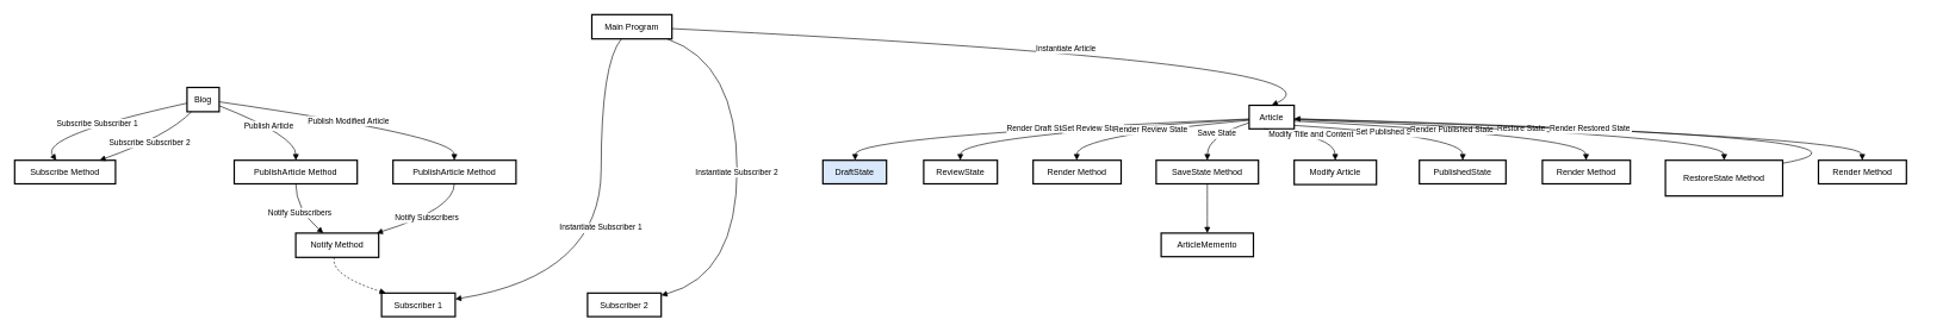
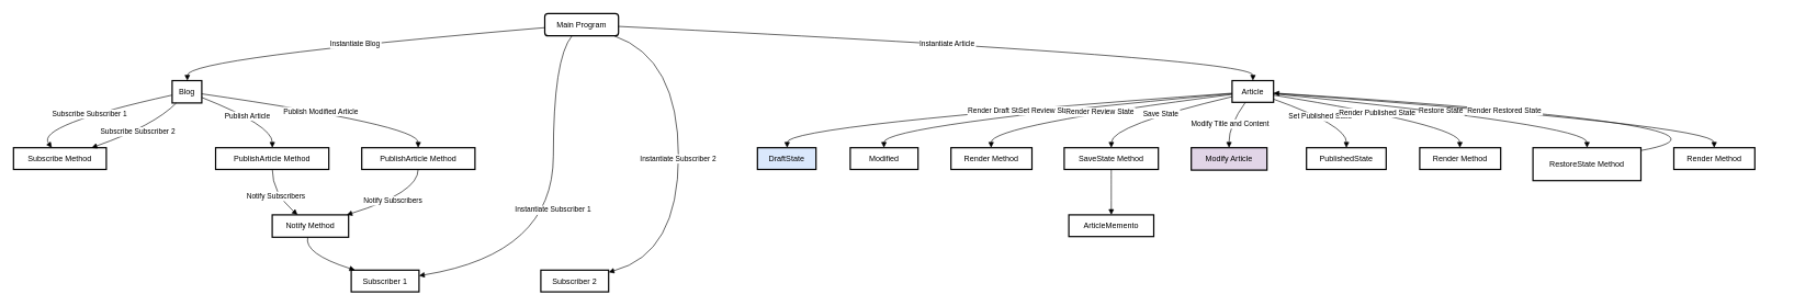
  <mxCell id="0" />
  <mxCell id="1" parent="0" />
- <mxCell id="2" value="Main Program" style="whiteSpace=wrap;strokeWidth=2;" vertex="1" parent="1"><mxGeometry x="827" y="20" width="112" height="34" as="geometry" /></mxCell>
+ <mxCell id="2" value="Main Program" style="whiteSpace=wrap;strokeWidth=2;rounded=1;" vertex="1" parent="1"><mxGeometry x="827" y="20" width="112" height="34" as="geometry" /></mxCell>
  <mxCell id="3" value="Blog" style="whiteSpace=wrap;strokeWidth=2;" vertex="1" parent="1"><mxGeometry x="261" y="122" width="45" height="34" as="geometry" /></mxCell>
  <mxCell id="4" value="Subscriber 1" style="whiteSpace=wrap;strokeWidth=2;" vertex="1" parent="1"><mxGeometry x="533" y="410" width="103" height="33" as="geometry" /></mxCell>
  <mxCell id="5" value="Subscriber 2" style="whiteSpace=wrap;strokeWidth=2;" vertex="1" parent="1"><mxGeometry x="821" y="410" width="103" height="33" as="geometry" /></mxCell>
  <mxCell id="6" value="Subscribe Method" style="whiteSpace=wrap;strokeWidth=2;" vertex="1" parent="1"><mxGeometry x="20" y="224" width="141" height="33" as="geometry" /></mxCell>
- <mxCell id="7" value="Article" style="whiteSpace=wrap;strokeWidth=2;" vertex="1" parent="1"><mxGeometry x="1746" y="147" width="63" height="33" as="geometry" /></mxCell>
+ <mxCell id="7" value="Article" style="whiteSpace=wrap;strokeWidth=2;" vertex="1" parent="1"><mxGeometry x="1871" y="122" width="63" height="33" as="geometry" /></mxCell>
  <mxCell id="8" value="DraftState" style="whiteSpace=wrap;strokeWidth=2;fillColor=#dae8fc;" vertex="1" parent="1"><mxGeometry x="1150" y="224" width="89" height="33" as="geometry" /></mxCell>
  <mxCell id="9" value="PublishArticle Method" style="whiteSpace=wrap;strokeWidth=2;" vertex="1" parent="1"><mxGeometry x="327" y="224" width="172" height="33" as="geometry" /></mxCell>
  <mxCell id="10" value="Notify Method" style="whiteSpace=wrap;strokeWidth=2;" vertex="1" parent="1"><mxGeometry x="413" y="326" width="116" height="34" as="geometry" /></mxCell>
- <mxCell id="11" value="ReviewState" style="whiteSpace=wrap;strokeWidth=2;" vertex="1" parent="1"><mxGeometry x="1291" y="224" width="103" height="33" as="geometry" /></mxCell>
+ <mxCell id="11" value="Modified" style="whiteSpace=wrap;strokeWidth=2;" vertex="1" parent="1"><mxGeometry x="1291" y="224" width="103" height="33" as="geometry" /></mxCell>
  <mxCell id="12" value="Render Method" style="whiteSpace=wrap;strokeWidth=2;" vertex="1" parent="1"><mxGeometry x="1444" y="224" width="123" height="33" as="geometry" /></mxCell>
  <mxCell id="13" value="SaveState Method" style="whiteSpace=wrap;strokeWidth=2;" vertex="1" parent="1"><mxGeometry x="1616" y="224" width="143" height="33" as="geometry" /></mxCell>
  <mxCell id="14" value="ArticleMemento" style="whiteSpace=wrap;strokeWidth=2;" vertex="1" parent="1"><mxGeometry x="1623" y="326" width="129" height="33" as="geometry" /></mxCell>
- <mxCell id="15" value="Modify Article" style="whiteSpace=wrap;strokeWidth=2;" vertex="1" parent="1"><mxGeometry x="1809" y="224" width="115" height="34" as="geometry" /></mxCell>
+ <mxCell id="15" value="Modify Article" style="whiteSpace=wrap;strokeWidth=2;fillColor=#e1d5e7;" vertex="1" parent="1"><mxGeometry x="1809" y="224" width="115" height="34" as="geometry" /></mxCell>
  <mxCell id="16" value="PublishedState" style="whiteSpace=wrap;strokeWidth=2;" vertex="1" parent="1"><mxGeometry x="1984" y="224" width="121" height="33" as="geometry" /></mxCell>
  <mxCell id="17" value="Render Method" style="whiteSpace=wrap;strokeWidth=2;" vertex="1" parent="1"><mxGeometry x="2156" y="224" width="123" height="33" as="geometry" /></mxCell>
  <mxCell id="18" value="RestoreState Method" style="whiteSpace=wrap;strokeWidth=2;" vertex="1" parent="1"><mxGeometry x="2328" y="224" width="164" height="50" as="geometry" /></mxCell>
  <mxCell id="19" value="Render Method" style="whiteSpace=wrap;strokeWidth=2;" vertex="1" parent="1"><mxGeometry x="2542" y="224" width="123" height="33" as="geometry" /></mxCell>
  <mxCell id="20" value="PublishArticle Method" style="whiteSpace=wrap;strokeWidth=2;" vertex="1" parent="1"><mxGeometry x="549" y="224" width="172" height="33" as="geometry" /></mxCell>
+ <mxCell id="21" value="Instantiate Blog" style="curved=1;startArrow=none;endArrow=block;exitX=-0.003;exitY=0.634;entryX=0.513;entryY=0.004;rounded=0;" edge="1" parent="1" source="2" target="3"><mxGeometry relative="1" as="geometry"><Array as="points"><mxPoint x="284" y="88" /></Array></mxGeometry></mxCell>
  <mxCell id="22" value="Instantiate Subscriber 1" style="curved=1;startArrow=none;endArrow=block;exitX=0.372;exitY=0.987;entryX=0.992;entryY=0.262;rounded=0;" edge="1" parent="1" source="2" target="4"><mxGeometry relative="1" as="geometry"><Array as="points"><mxPoint x="840" y="88" /><mxPoint x="840" y="385" /></Array></mxGeometry></mxCell>
  <mxCell id="23" value="Instantiate Subscriber 2" style="curved=1;startArrow=none;endArrow=block;exitX=0.93;exitY=0.987;entryX=0.998;entryY=0.095;rounded=0;" edge="1" parent="1" source="2" target="5"><mxGeometry relative="1" as="geometry"><Array as="points"><mxPoint x="1030" y="88" /><mxPoint x="1030" y="385" /></Array></mxGeometry></mxCell>
  <mxCell id="24" value="Subscribe Subscriber 1" style="curved=1;startArrow=none;endArrow=block;exitX=0.009;exitY=0.645;entryX=0.415;entryY=0.011;rounded=0;" edge="1" parent="1" source="3" target="6"><mxGeometry relative="1" as="geometry"><Array as="points"><mxPoint x="53" y="190" /></Array></mxGeometry></mxCell>
  <mxCell id="25" value="Subscribe Subscriber 2" style="curved=1;startArrow=none;endArrow=block;exitX=0.147;exitY=0.991;entryX=0.834;entryY=0.011;rounded=0;" edge="1" parent="1" source="3" target="6"><mxGeometry relative="1" as="geometry"><Array as="points"><mxPoint x="234" y="190" /></Array></mxGeometry></mxCell>
  <mxCell id="26" value="Instantiate Article" style="curved=1;startArrow=none;endArrow=block;exitX=0.995;exitY=0.576;entryX=0.502;entryY=0.007;rounded=0;" edge="1" parent="1" source="2" target="7"><mxGeometry relative="1" as="geometry"><Array as="points"><mxPoint x="1903" y="88" /></Array></mxGeometry></mxCell>
  <mxCell id="27" value="Render Draft State" style="curved=1;startArrow=none;endArrow=block;exitX=0.002;exitY=0.581;entryX=0.507;entryY=0.011;rounded=0;" edge="1" parent="1" source="7" target="8"><mxGeometry relative="1" as="geometry"><Array as="points"><mxPoint x="1195" y="190" /></Array></mxGeometry></mxCell>
  <mxCell id="28" value="Publish Article" style="curved=1;startArrow=none;endArrow=block;exitX=1.017;exitY=0.762;entryX=0.501;entryY=0.011;rounded=0;" edge="1" parent="1" source="3" target="9"><mxGeometry relative="1" as="geometry"><Array as="points"><mxPoint x="413" y="190" /></Array></mxGeometry></mxCell>
  <mxCell id="29" value="Notify Subscribers" style="curved=1;startArrow=none;endArrow=block;exitX=0.501;exitY=1.023;entryX=0.336;entryY=0.012;rounded=0;" edge="1" parent="1" source="9" target="10"><mxGeometry relative="1" as="geometry"><Array as="points"><mxPoint x="413" y="292" /></Array></mxGeometry></mxCell>
- <mxCell id="30" value="" style="curved=1;startArrow=none;endArrow=block;exitX=0.465;exitY=0.999;entryX=0.055;entryY=-0.001;rounded=0;dashed=1;" edge="1" parent="1" source="10" target="4"><mxGeometry relative="1" as="geometry"><Array as="points"><mxPoint x="461" y="385" /></Array></mxGeometry></mxCell>
+ <mxCell id="30" value="" style="curved=1;startArrow=none;endArrow=block;exitX=0.465;exitY=0.999;entryX=0.055;entryY=-0.001;rounded=0;" edge="1" parent="1" source="10" target="4"><mxGeometry relative="1" as="geometry"><Array as="points"><mxPoint x="461" y="385" /></Array></mxGeometry></mxCell>
  <mxCell id="31" value="Set Review State" style="curved=1;startArrow=none;endArrow=block;exitX=0.002;exitY=0.6;entryX=0.497;entryY=0.011;rounded=0;" edge="1" parent="1" source="7" target="11"><mxGeometry relative="1" as="geometry"><Array as="points"><mxPoint x="1342" y="190" /></Array></mxGeometry></mxCell>
  <mxCell id="32" value="Render Review State" style="curved=1;startArrow=none;endArrow=block;exitX=0.002;exitY=0.635;entryX=0.496;entryY=0.011;rounded=0;" edge="1" parent="1" source="7" target="12"><mxGeometry relative="1" as="geometry"><Array as="points"><mxPoint x="1505" y="190" /></Array></mxGeometry></mxCell>
  <mxCell id="33" value="Save State" style="curved=1;startArrow=none;endArrow=block;exitX=0.002;exitY=0.739;entryX=0.5;entryY=0.011;rounded=0;" edge="1" parent="1" source="7" target="13"><mxGeometry relative="1" as="geometry"><Array as="points"><mxPoint x="1688" y="190" /></Array></mxGeometry></mxCell>
  <mxCell id="34" value="" style="curved=1;startArrow=none;endArrow=block;exitX=0.5;exitY=1.023;entryX=0.5;entryY=0.015;rounded=0;" edge="1" parent="1" source="13" target="14"><mxGeometry relative="1" as="geometry"><Array as="points" /></mxGeometry></mxCell>
  <mxCell id="35" value="Modify Title and Content" style="curved=1;startArrow=none;endArrow=block;exitX=0.314;exitY=1.019;entryX=0.499;entryY=0.008;rounded=0;" edge="1" parent="1" source="7" target="15"><mxGeometry relative="1" as="geometry"><Array as="points"><mxPoint x="1866" y="190" /></Array></mxGeometry></mxCell>
  <mxCell id="36" value="Set Published State" style="curved=1;startArrow=none;endArrow=block;exitX=1.001;exitY=0.855;entryX=0.501;entryY=0.011;rounded=0;" edge="1" parent="1" source="7" target="16"><mxGeometry relative="1" as="geometry"><Array as="points"><mxPoint x="2045" y="190" /></Array></mxGeometry></mxCell>
  <mxCell id="37" value="Render Published State" style="curved=1;startArrow=none;endArrow=block;exitX=1.001;exitY=0.668;entryX=0.496;entryY=0.011;rounded=0;" edge="1" parent="1" source="7" target="17"><mxGeometry relative="1" as="geometry"><Array as="points"><mxPoint x="2217" y="190" /></Array></mxGeometry></mxCell>
  <mxCell id="38" value="Restore State" style="curved=1;startArrow=none;endArrow=block;exitX=1.001;exitY=0.609;entryX=0.501;entryY=0.011;rounded=0;" edge="1" parent="1" source="7" target="18"><mxGeometry relative="1" as="geometry"><Array as="points"><mxPoint x="2410" y="190" /></Array></mxGeometry></mxCell>
  <mxCell id="39" value="" style="curved=1;startArrow=none;endArrow=block;exitX=1.0;exitY=0.084;entryX=1.001;entryY=0.573;rounded=0;" edge="1" parent="1" source="18" target="7"><mxGeometry relative="1" as="geometry"><Array as="points"><mxPoint x="2703" y="190" /></Array></mxGeometry></mxCell>
  <mxCell id="40" value="Render Restored State" style="curved=1;startArrow=none;endArrow=block;exitX=1.001;exitY=0.582;entryX=0.498;entryY=0.011;rounded=0;" edge="1" parent="1" source="7" target="19"><mxGeometry relative="1" as="geometry"><Array as="points"><mxPoint x="2603" y="190" /></Array></mxGeometry></mxCell>
  <mxCell id="41" value="Publish Modified Article" style="curved=1;startArrow=none;endArrow=block;exitX=1.017;exitY=0.595;entryX=0.498;entryY=0.011;rounded=0;" edge="1" parent="1" source="3" target="20"><mxGeometry relative="1" as="geometry"><Array as="points"><mxPoint x="635" y="190" /></Array></mxGeometry></mxCell>
  <mxCell id="42" value="Notify Subscribers" style="curved=1;startArrow=none;endArrow=block;exitX=0.498;exitY=1.023;entryX=0.964;entryY=0.012;rounded=0;" edge="1" parent="1" source="20" target="10"><mxGeometry relative="1" as="geometry"><Array as="points"><mxPoint x="635" y="292" /></Array></mxGeometry></mxCell>
